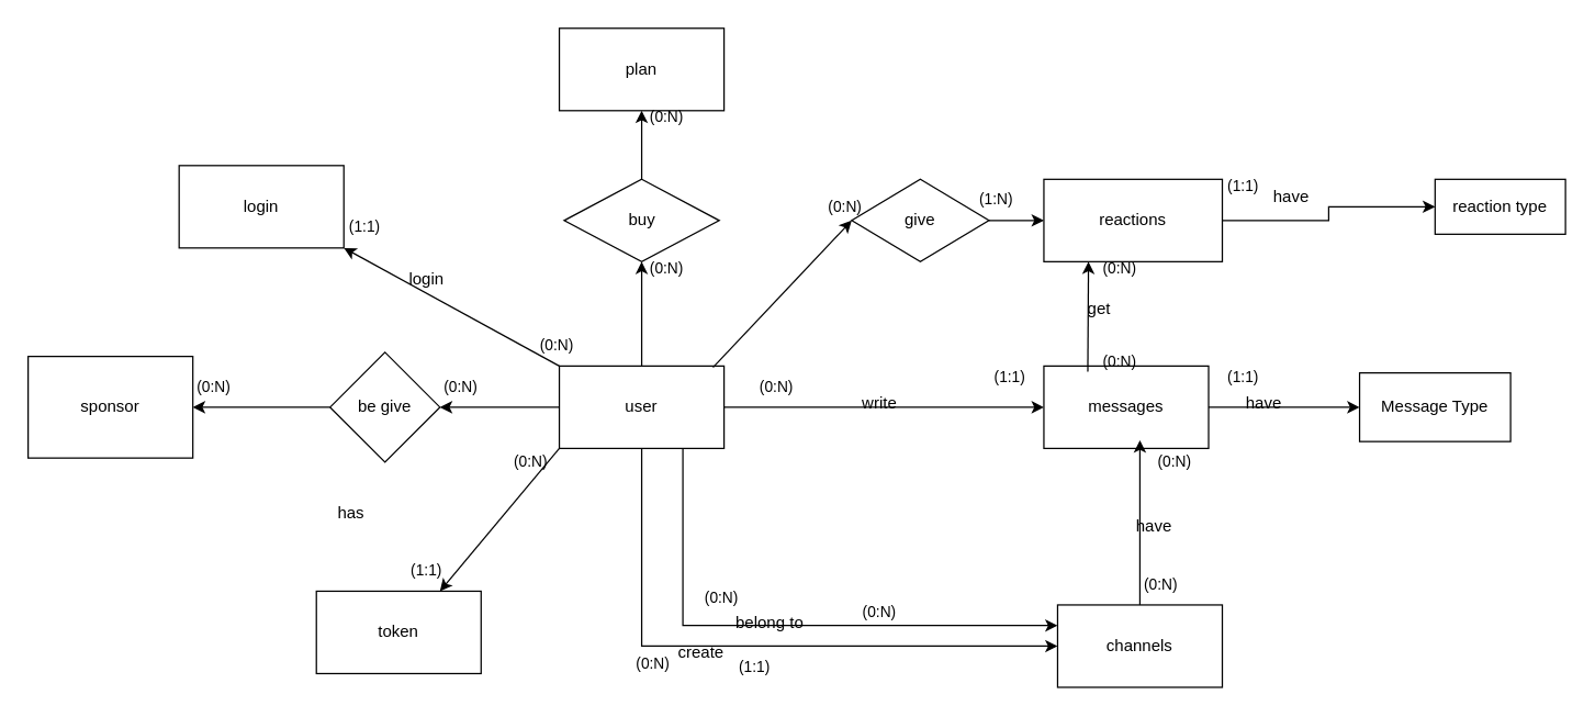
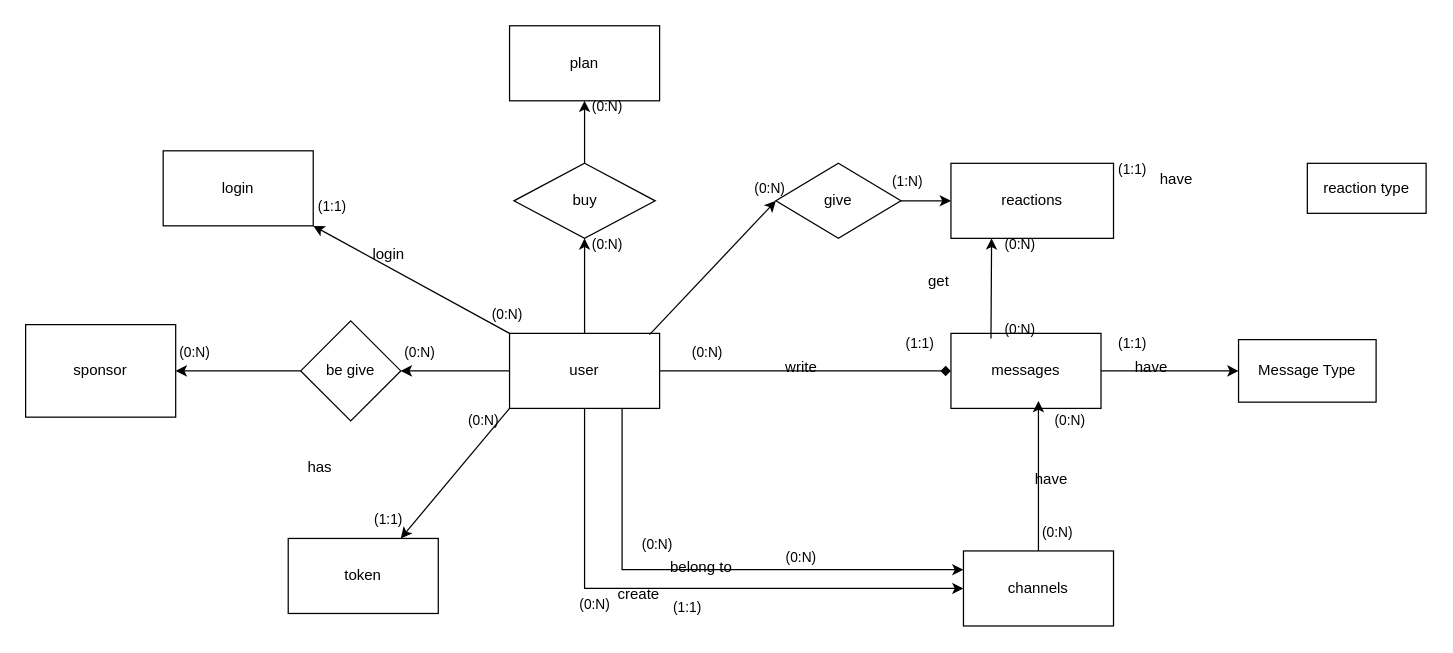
  <mxCell id="0" />
  <mxCell id="1" parent="0" />
  <mxCell id="2" value="Message Type" style="html=1;whiteSpace=wrap;" parent="1" vertex="1"><mxGeometry x="990" y="271" width="110" height="50" as="geometry" /></mxCell>
  <mxCell id="3" style="edgeStyle=orthogonalEdgeStyle;rounded=0;orthogonalLoop=1;jettySize=auto;html=1;entryX=0.5;entryY=1;entryDx=0;entryDy=0;" edge="1" parent="1" source="8" target="11"><mxGeometry relative="1" as="geometry" /></mxCell>
  <mxCell id="4" style="edgeStyle=orthogonalEdgeStyle;rounded=0;orthogonalLoop=1;jettySize=auto;html=1;entryX=1;entryY=0.5;entryDx=0;entryDy=0;" edge="1" parent="1" source="8" target="24"><mxGeometry relative="1" as="geometry"><mxPoint x="330" y="296" as="targetPoint" /></mxGeometry></mxCell>
- <mxCell id="5" style="edgeStyle=orthogonalEdgeStyle;rounded=0;orthogonalLoop=1;jettySize=auto;html=1;entryX=0;entryY=0.5;entryDx=0;entryDy=0;" edge="1" parent="1" source="8" target="17"><mxGeometry relative="1" as="geometry"><mxPoint x="790" y="296" as="targetPoint" /></mxGeometry></mxCell>
+ <mxCell id="5" style="edgeStyle=orthogonalEdgeStyle;rounded=0;orthogonalLoop=1;jettySize=auto;html=1;entryX=0;entryY=0.5;entryDx=0;entryDy=0;endArrow=diamond;" edge="1" parent="1" source="8" target="17"><mxGeometry relative="1" as="geometry"><mxPoint x="790" y="296" as="targetPoint" /></mxGeometry></mxCell>
  <mxCell id="6" style="edgeStyle=orthogonalEdgeStyle;rounded=0;orthogonalLoop=1;jettySize=auto;html=1;entryX=0;entryY=0.5;entryDx=0;entryDy=0;" edge="1" parent="1" source="8" target="19"><mxGeometry relative="1" as="geometry"><mxPoint x="730" y="490" as="targetPoint" /><Array as="points"><mxPoint x="467" y="470" /></Array></mxGeometry></mxCell>
  <mxCell id="7" style="edgeStyle=orthogonalEdgeStyle;rounded=0;orthogonalLoop=1;jettySize=auto;html=1;exitX=0.75;exitY=1;exitDx=0;exitDy=0;entryX=0;entryY=0.25;entryDx=0;entryDy=0;" edge="1" parent="1" source="8" target="19"><mxGeometry relative="1" as="geometry" /></mxCell>
  <mxCell id="8" value="user" style="rounded=0;whiteSpace=wrap;html=1;" vertex="1" parent="1"><mxGeometry x="407" y="266" width="120" height="60" as="geometry" /></mxCell>
  <mxCell id="9" value="plan" style="rounded=0;whiteSpace=wrap;html=1;" vertex="1" parent="1"><mxGeometry x="407" y="20" width="120" height="60" as="geometry" /></mxCell>
  <mxCell id="10" style="edgeStyle=orthogonalEdgeStyle;rounded=0;orthogonalLoop=1;jettySize=auto;html=1;exitX=0.5;exitY=0;exitDx=0;exitDy=0;entryX=0.5;entryY=1;entryDx=0;entryDy=0;" edge="1" parent="1" source="11" target="9"><mxGeometry relative="1" as="geometry" /></mxCell>
  <mxCell id="11" value="buy" style="rhombus;whiteSpace=wrap;html=1;" vertex="1" parent="1"><mxGeometry x="410.5" y="130" width="113" height="60" as="geometry" /></mxCell>
  <mxCell id="12" style="edgeStyle=orthogonalEdgeStyle;rounded=0;orthogonalLoop=1;jettySize=auto;html=1;entryX=0;entryY=0.5;entryDx=0;entryDy=0;" edge="1" parent="1" source="13" target="15"><mxGeometry relative="1" as="geometry" /></mxCell>
  <mxCell id="13" value="give" style="rhombus;whiteSpace=wrap;html=1;" vertex="1" parent="1"><mxGeometry x="620" y="130" width="100" height="60" as="geometry" /></mxCell>
- <mxCell id="14" style="edgeStyle=orthogonalEdgeStyle;rounded=0;orthogonalLoop=1;jettySize=auto;html=1;entryX=0;entryY=0.5;entryDx=0;entryDy=0;" edge="1" parent="1" source="15" target="20"><mxGeometry relative="1" as="geometry" /></mxCell>
  <mxCell id="15" value="reactions" style="rounded=0;whiteSpace=wrap;html=1;" vertex="1" parent="1"><mxGeometry x="760" y="130" width="130" height="60" as="geometry" /></mxCell>
  <mxCell id="16" style="edgeStyle=orthogonalEdgeStyle;rounded=0;orthogonalLoop=1;jettySize=auto;html=1;entryX=0;entryY=0.5;entryDx=0;entryDy=0;" edge="1" parent="1" source="17" target="2"><mxGeometry relative="1" as="geometry" /></mxCell>
  <mxCell id="17" value="messages" style="rounded=0;whiteSpace=wrap;html=1;" vertex="1" parent="1"><mxGeometry x="760" y="266" width="120" height="60" as="geometry" /></mxCell>
  <mxCell id="18" style="edgeStyle=orthogonalEdgeStyle;rounded=0;orthogonalLoop=1;jettySize=auto;html=1;entryX=0.583;entryY=0.9;entryDx=0;entryDy=0;entryPerimeter=0;" edge="1" parent="1" source="19" target="17"><mxGeometry relative="1" as="geometry" /></mxCell>
  <mxCell id="19" value="channels" style="rounded=0;whiteSpace=wrap;html=1;" vertex="1" parent="1"><mxGeometry x="770" y="440" width="120" height="60" as="geometry" /></mxCell>
  <mxCell id="20" value="reaction type" style="rounded=0;whiteSpace=wrap;html=1;" vertex="1" parent="1"><mxGeometry x="1045" y="130" width="95" height="40" as="geometry" /></mxCell>
  <mxCell id="21" value="token" style="rounded=0;whiteSpace=wrap;html=1;" vertex="1" parent="1"><mxGeometry x="230" y="430" width="120" height="60" as="geometry" /></mxCell>
  <mxCell id="22" value="login" style="rounded=0;whiteSpace=wrap;html=1;" vertex="1" parent="1"><mxGeometry x="130" y="120" width="120" height="60" as="geometry" /></mxCell>
  <mxCell id="23" style="edgeStyle=orthogonalEdgeStyle;rounded=0;orthogonalLoop=1;jettySize=auto;html=1;entryX=1;entryY=0.5;entryDx=0;entryDy=0;" edge="1" parent="1" source="24" target="25"><mxGeometry relative="1" as="geometry" /></mxCell>
  <mxCell id="24" value="be give" style="rhombus;whiteSpace=wrap;html=1;" vertex="1" parent="1"><mxGeometry x="240" y="256" width="80" height="80" as="geometry" /></mxCell>
  <mxCell id="25" value="sponsor" style="rounded=0;whiteSpace=wrap;html=1;" vertex="1" parent="1"><mxGeometry x="20" y="259" width="120" height="74" as="geometry" /></mxCell>
  <mxCell id="26" value="" style="endArrow=classic;html=1;rounded=0;exitX=0.933;exitY=0.017;exitDx=0;exitDy=0;exitPerimeter=0;entryX=0;entryY=0.5;entryDx=0;entryDy=0;" edge="1" parent="1" source="8" target="13"><mxGeometry width="50" height="50" relative="1" as="geometry"><mxPoint x="470" y="280" as="sourcePoint" /><mxPoint x="520" y="230" as="targetPoint" /><Array as="points" /></mxGeometry></mxCell>
  <mxCell id="27" value="" style="endArrow=classic;html=1;rounded=0;exitX=0;exitY=0;exitDx=0;exitDy=0;entryX=1;entryY=1;entryDx=0;entryDy=0;" edge="1" parent="1" source="8" target="22"><mxGeometry width="50" height="50" relative="1" as="geometry"><mxPoint x="410" y="340" as="sourcePoint" /><mxPoint x="460" y="290" as="targetPoint" /></mxGeometry></mxCell>
  <mxCell id="28" value="" style="endArrow=classic;html=1;rounded=0;exitX=0;exitY=1;exitDx=0;exitDy=0;entryX=0.75;entryY=0;entryDx=0;entryDy=0;" edge="1" parent="1" source="8" target="21"><mxGeometry width="50" height="50" relative="1" as="geometry"><mxPoint x="410" y="370" as="sourcePoint" /><mxPoint x="460" y="320" as="targetPoint" /></mxGeometry></mxCell>
  <mxCell id="29" value="login" style="text;html=1;align=center;verticalAlign=middle;resizable=0;points=[];autosize=1;strokeColor=none;fillColor=none;" vertex="1" parent="1"><mxGeometry x="285" y="188" width="50" height="30" as="geometry" /></mxCell>
  <mxCell id="30" value="has" style="text;html=1;align=center;verticalAlign=middle;resizable=0;points=[];autosize=1;strokeColor=none;fillColor=none;" vertex="1" parent="1"><mxGeometry x="235" y="358" width="40" height="30" as="geometry" /></mxCell>
  <mxCell id="31" value="write" style="text;html=1;align=center;verticalAlign=middle;resizable=0;points=[];autosize=1;strokeColor=none;fillColor=none;" vertex="1" parent="1"><mxGeometry x="615" y="278" width="50" height="30" as="geometry" /></mxCell>
  <mxCell id="32" value="belong to" style="text;html=1;align=center;verticalAlign=middle;resizable=0;points=[];autosize=1;strokeColor=none;fillColor=none;" vertex="1" parent="1"><mxGeometry x="525" y="438" width="70" height="30" as="geometry" /></mxCell>
  <mxCell id="33" value="create" style="text;html=1;align=center;verticalAlign=middle;resizable=0;points=[];autosize=1;strokeColor=none;fillColor=none;" vertex="1" parent="1"><mxGeometry x="480" y="460" width="60" height="30" as="geometry" /></mxCell>
  <mxCell id="34" value="have" style="text;html=1;align=center;verticalAlign=middle;resizable=0;points=[];autosize=1;strokeColor=none;fillColor=none;" vertex="1" parent="1"><mxGeometry x="915" y="128" width="50" height="30" as="geometry" /></mxCell>
  <mxCell id="35" value="have" style="text;html=1;align=center;verticalAlign=middle;resizable=0;points=[];autosize=1;strokeColor=none;fillColor=none;" vertex="1" parent="1"><mxGeometry x="895" y="278" width="50" height="30" as="geometry" /></mxCell>
  <mxCell id="36" value="" style="endArrow=classic;html=1;rounded=0;entryX=0.25;entryY=1;entryDx=0;entryDy=0;" edge="1" parent="1" target="15"><mxGeometry width="50" height="50" relative="1" as="geometry"><mxPoint x="792" y="270" as="sourcePoint" /><mxPoint x="700" y="280" as="targetPoint" /></mxGeometry></mxCell>
  <mxCell id="37" value="(0:N)" style="text;html=1;align=center;verticalAlign=middle;resizable=0;points=[];autosize=1;strokeColor=none;fillColor=none;fontSize=11;fontFamily=Helvetica;fontColor=default;" vertex="1" parent="1"><mxGeometry x="460" y="70" width="50" height="30" as="geometry" /></mxCell>
  <mxCell id="38" value="(0:N)" style="text;html=1;align=center;verticalAlign=middle;resizable=0;points=[];autosize=1;strokeColor=none;fillColor=none;fontSize=11;fontFamily=Helvetica;fontColor=default;" vertex="1" parent="1"><mxGeometry x="460" y="180" width="50" height="30" as="geometry" /></mxCell>
  <mxCell id="39" value="(0:N)" style="text;html=1;align=center;verticalAlign=middle;resizable=0;points=[];autosize=1;strokeColor=none;fillColor=none;fontSize=11;fontFamily=Helvetica;fontColor=default;" vertex="1" parent="1"><mxGeometry x="380" y="236" width="50" height="30" as="geometry" /></mxCell>
  <mxCell id="40" value="(0:N)" style="text;html=1;align=center;verticalAlign=middle;resizable=0;points=[];autosize=1;strokeColor=none;fillColor=none;fontSize=11;fontFamily=Helvetica;fontColor=default;" vertex="1" parent="1"><mxGeometry x="360.5" y="321" width="50" height="30" as="geometry" /></mxCell>
  <mxCell id="41" value="(0:N)" style="text;html=1;align=center;verticalAlign=middle;resizable=0;points=[];autosize=1;strokeColor=none;fillColor=none;fontSize=11;fontFamily=Helvetica;fontColor=default;" vertex="1" parent="1"><mxGeometry x="310" y="266" width="50" height="30" as="geometry" /></mxCell>
  <mxCell id="42" value="(1:1)" style="text;html=1;align=center;verticalAlign=middle;resizable=0;points=[];autosize=1;strokeColor=none;fillColor=none;fontSize=11;fontFamily=Helvetica;fontColor=default;" vertex="1" parent="1"><mxGeometry x="240" y="150" width="50" height="30" as="geometry" /></mxCell>
  <mxCell id="43" value="(0:N)" style="text;html=1;align=center;verticalAlign=middle;resizable=0;points=[];autosize=1;strokeColor=none;fillColor=none;fontSize=11;fontFamily=Helvetica;fontColor=default;" vertex="1" parent="1"><mxGeometry x="130" y="266" width="50" height="30" as="geometry" /></mxCell>
  <mxCell id="44" value="(1:1)" style="text;html=1;align=center;verticalAlign=middle;resizable=0;points=[];autosize=1;strokeColor=none;fillColor=none;fontSize=11;fontFamily=Helvetica;fontColor=default;" vertex="1" parent="1"><mxGeometry x="285" y="400" width="50" height="30" as="geometry" /></mxCell>
  <mxCell id="45" value="(0:N)" style="text;html=1;align=center;verticalAlign=middle;resizable=0;points=[];autosize=1;strokeColor=none;fillColor=none;fontSize=11;fontFamily=Helvetica;fontColor=default;" vertex="1" parent="1"><mxGeometry x="590" y="135" width="50" height="30" as="geometry" /></mxCell>
  <mxCell id="46" value="(1:N)" style="text;html=1;align=center;verticalAlign=middle;resizable=0;points=[];autosize=1;strokeColor=none;fillColor=none;fontSize=11;fontFamily=Helvetica;fontColor=default;" vertex="1" parent="1"><mxGeometry x="700" y="130" width="50" height="30" as="geometry" /></mxCell>
  <mxCell id="47" value="(0:N)" style="text;html=1;align=center;verticalAlign=middle;resizable=0;points=[];autosize=1;strokeColor=none;fillColor=none;fontSize=11;fontFamily=Helvetica;fontColor=default;" vertex="1" parent="1"><mxGeometry x="540" y="266" width="50" height="30" as="geometry" /></mxCell>
  <mxCell id="48" value="(1:1)" style="text;html=1;align=center;verticalAlign=middle;resizable=0;points=[];autosize=1;strokeColor=none;fillColor=none;fontSize=11;fontFamily=Helvetica;fontColor=default;" vertex="1" parent="1"><mxGeometry x="710" y="259" width="50" height="30" as="geometry" /></mxCell>
  <mxCell id="49" value="(0:N)" style="text;html=1;align=center;verticalAlign=middle;resizable=0;points=[];autosize=1;strokeColor=none;fillColor=none;fontSize=11;fontFamily=Helvetica;fontColor=default;" vertex="1" parent="1"><mxGeometry x="500" y="420" width="50" height="30" as="geometry" /></mxCell>
  <mxCell id="50" value="(0:N)" style="text;html=1;align=center;verticalAlign=middle;resizable=0;points=[];autosize=1;strokeColor=none;fillColor=none;fontSize=11;fontFamily=Helvetica;fontColor=default;" vertex="1" parent="1"><mxGeometry x="615" y="430" width="50" height="30" as="geometry" /></mxCell>
  <mxCell id="51" value="(0:N)" style="text;html=1;align=center;verticalAlign=middle;resizable=0;points=[];autosize=1;strokeColor=none;fillColor=none;fontSize=11;fontFamily=Helvetica;fontColor=default;" vertex="1" parent="1"><mxGeometry x="450" y="468" width="50" height="30" as="geometry" /></mxCell>
  <mxCell id="52" value="(1:1)" style="text;html=1;align=center;verticalAlign=middle;resizable=0;points=[];autosize=1;strokeColor=none;fillColor=none;fontSize=11;fontFamily=Helvetica;fontColor=default;" vertex="1" parent="1"><mxGeometry x="523.5" y="470" width="50" height="30" as="geometry" /></mxCell>
  <mxCell id="53" value="(0:N)" style="text;html=1;align=center;verticalAlign=middle;resizable=0;points=[];autosize=1;strokeColor=none;fillColor=none;fontSize=11;fontFamily=Helvetica;fontColor=default;" vertex="1" parent="1"><mxGeometry x="830" y="321" width="50" height="30" as="geometry" /></mxCell>
  <mxCell id="54" value="(0:N)" style="text;html=1;align=center;verticalAlign=middle;resizable=0;points=[];autosize=1;strokeColor=none;fillColor=none;fontSize=11;fontFamily=Helvetica;fontColor=default;" vertex="1" parent="1"><mxGeometry x="820" y="410" width="50" height="30" as="geometry" /></mxCell>
- <mxCell id="55" value="get" style="text;html=1;align=center;verticalAlign=middle;resizable=0;points=[];autosize=1;strokeColor=none;fillColor=none;" vertex="1" parent="1"><mxGeometry x="780" y="210" width="40" height="30" as="geometry" /></mxCell>
+ <mxCell id="55" value="get" style="text;html=1;align=center;verticalAlign=middle;resizable=0;points=[];autosize=1;strokeColor=none;fillColor=none;" vertex="1" parent="1"><mxGeometry x="730" y="210" width="40" height="30" as="geometry" /></mxCell>
  <mxCell id="56" value="have" style="text;html=1;align=center;verticalAlign=middle;resizable=0;points=[];autosize=1;strokeColor=none;fillColor=none;" vertex="1" parent="1"><mxGeometry x="815" y="368" width="50" height="30" as="geometry" /></mxCell>
  <mxCell id="57" value="(0:N)" style="text;html=1;align=center;verticalAlign=middle;resizable=0;points=[];autosize=1;strokeColor=none;fillColor=none;fontSize=11;fontFamily=Helvetica;fontColor=default;" vertex="1" parent="1"><mxGeometry x="790" y="248" width="50" height="30" as="geometry" /></mxCell>
  <mxCell id="58" value="(0:N)" style="text;html=1;align=center;verticalAlign=middle;resizable=0;points=[];autosize=1;strokeColor=none;fillColor=none;fontSize=11;fontFamily=Helvetica;fontColor=default;" vertex="1" parent="1"><mxGeometry x="790" y="180" width="50" height="30" as="geometry" /></mxCell>
  <mxCell id="59" value="(1:1)" style="text;html=1;align=center;verticalAlign=middle;resizable=0;points=[];autosize=1;strokeColor=none;fillColor=none;fontSize=11;fontFamily=Helvetica;fontColor=default;" vertex="1" parent="1"><mxGeometry x="880" y="259" width="50" height="30" as="geometry" /></mxCell>
  <mxCell id="60" value="(1:1)" style="text;html=1;align=center;verticalAlign=middle;resizable=0;points=[];autosize=1;strokeColor=none;fillColor=none;fontSize=11;fontFamily=Helvetica;fontColor=default;" vertex="1" parent="1"><mxGeometry x="880" y="120" width="50" height="30" as="geometry" /></mxCell>
